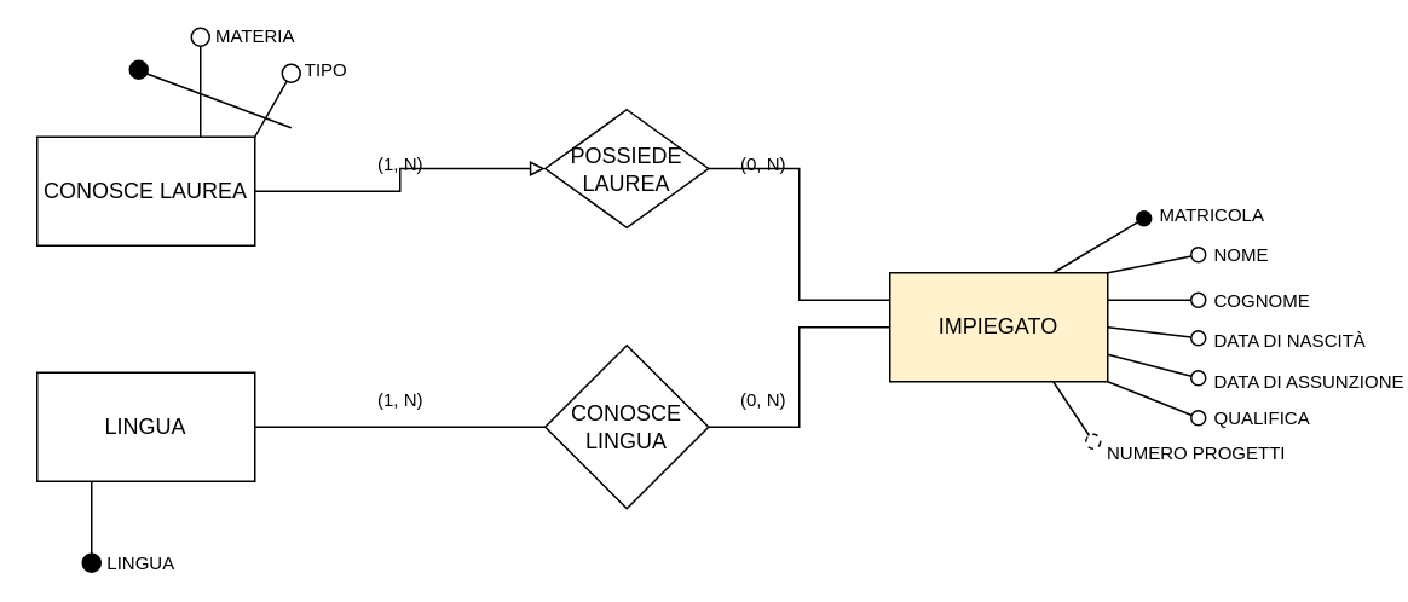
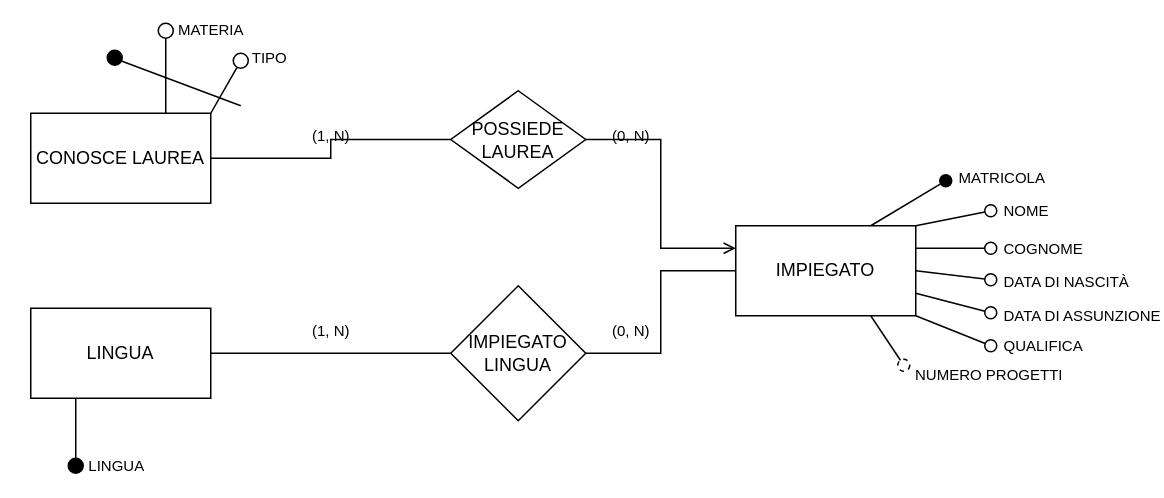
  <mxCell id="0" />
  <mxCell id="1" parent="0" />
  <mxCell id="2" value="MATRICOLA" style="rounded=0;orthogonalLoop=1;jettySize=auto;html=1;endArrow=oval;endFill=1;labelPosition=right;verticalLabelPosition=top;align=left;verticalAlign=bottom;fontSize=10;endSize=8;spacingLeft=32;spacingTop=0;spacingBottom=8;" parent="1" edge="1"><mxGeometry relative="1" as="geometry"><mxPoint x="630" y="120" as="targetPoint" /><mxPoint x="580" y="150" as="sourcePoint" /></mxGeometry></mxCell>
  <mxCell id="3" value="NOME" style="edgeStyle=none;rounded=0;orthogonalLoop=1;jettySize=auto;html=1;exitX=1;exitY=0;exitDx=0;exitDy=0;fontSize=10;endArrow=oval;endFill=0;endSize=8;spacingTop=0;spacingLeft=32;labelPosition=right;verticalLabelPosition=top;align=left;verticalAlign=bottom;spacingBottom=-4;" parent="1" source="9" edge="1"><mxGeometry relative="1" as="geometry"><mxPoint x="660" y="140" as="targetPoint" /></mxGeometry></mxCell>
  <mxCell id="4" value="COGNOME" style="edgeStyle=none;rounded=0;orthogonalLoop=1;jettySize=auto;html=1;exitX=1;exitY=0.25;exitDx=0;exitDy=0;fontSize=10;endArrow=oval;endFill=0;endSize=8;labelPosition=right;verticalLabelPosition=middle;align=left;verticalAlign=middle;spacingLeft=32;spacingTop=0;" parent="1" source="9" edge="1"><mxGeometry relative="1" as="geometry"><mxPoint x="660" y="165" as="targetPoint" /></mxGeometry></mxCell>
  <mxCell id="5" value="DATA DI NASCITÀ" style="edgeStyle=none;rounded=0;orthogonalLoop=1;jettySize=auto;html=1;exitX=1;exitY=0.5;exitDx=0;exitDy=0;fontSize=10;endArrow=oval;endFill=0;endSize=8;labelPosition=right;verticalLabelPosition=middle;align=left;verticalAlign=middle;spacingLeft=32;spacingTop=8;spacingBottom=0;" parent="1" source="9" edge="1"><mxGeometry relative="1" as="geometry"><mxPoint x="660" y="186" as="targetPoint" /></mxGeometry></mxCell>
  <mxCell id="6" value="DATA DI ASSUNZIONE" style="edgeStyle=none;rounded=0;orthogonalLoop=1;jettySize=auto;html=1;exitX=1;exitY=0.75;exitDx=0;exitDy=0;fontSize=10;endArrow=oval;endFill=0;endSize=8;labelPosition=right;verticalLabelPosition=middle;align=left;verticalAlign=middle;spacingLeft=32;spacingTop=16;" parent="1" source="9" edge="1"><mxGeometry relative="1" as="geometry"><mxPoint x="660" y="208" as="targetPoint" /></mxGeometry></mxCell>
  <mxCell id="7" value="QUALIFICA" style="edgeStyle=none;rounded=0;orthogonalLoop=1;jettySize=auto;html=1;exitX=1;exitY=1;exitDx=0;exitDy=0;fontSize=10;endArrow=oval;endFill=0;endSize=8;labelPosition=right;verticalLabelPosition=bottom;align=left;verticalAlign=top;spacingLeft=32;spacingBottom=0;spacingTop=-2;" parent="1" source="9" edge="1"><mxGeometry relative="1" as="geometry"><mxPoint x="660" y="230" as="targetPoint" /></mxGeometry></mxCell>
  <mxCell id="8" value="NUMERO PROGETTI" style="rounded=0;orthogonalLoop=1;jettySize=auto;html=1;exitX=0.75;exitY=1;exitDx=0;exitDy=0;endArrow=none;endFill=0;spacingBottom=-48;spacingLeft=18;fontSize=10;align=left;" parent="1" source="9" edge="1"><mxGeometry relative="1" as="geometry"><mxPoint x="600" y="240" as="targetPoint" /></mxGeometry></mxCell>
- <mxCell id="9" value="IMPIEGATO" style="rounded=0;whiteSpace=wrap;html=1;fillColor=#fff2cc;" parent="1" vertex="1"><mxGeometry x="490" y="150" width="120" height="60" as="geometry" /></mxCell>
+ <mxCell id="9" value="IMPIEGATO" style="rounded=0;whiteSpace=wrap;html=1;" parent="1" vertex="1"><mxGeometry x="490" y="150" width="120" height="60" as="geometry" /></mxCell>
  <mxCell id="10" value="" style="ellipse;whiteSpace=wrap;html=1;aspect=fixed;dashed=1;" parent="1" vertex="1"><mxGeometry x="598" y="239" width="8" height="8" as="geometry" /></mxCell>
- <mxCell id="11" style="edgeStyle=orthogonalEdgeStyle;rounded=0;orthogonalLoop=1;jettySize=auto;html=1;exitX=1;exitY=0.5;exitDx=0;exitDy=0;entryX=0;entryY=0.25;entryDx=0;entryDy=0;fontSize=10;endArrow=none;endFill=0;" parent="1" source="12" target="9" edge="1"><mxGeometry relative="1" as="geometry" /></mxCell>
+ <mxCell id="11" style="edgeStyle=orthogonalEdgeStyle;rounded=0;orthogonalLoop=1;jettySize=auto;html=1;exitX=1;exitY=0.5;exitDx=0;exitDy=0;entryX=0;entryY=0.25;entryDx=0;entryDy=0;fontSize=10;endArrow=open;endFill=0;" parent="1" source="12" target="9" edge="1"><mxGeometry relative="1" as="geometry" /></mxCell>
  <mxCell id="12" value="POSSIEDE LAUREA" style="rhombus;html=1;fontSize=12;whiteSpace=wrap;" parent="1" vertex="1"><mxGeometry x="300" y="60" width="90" height="65" as="geometry" /></mxCell>
  <mxCell id="13" style="edgeStyle=orthogonalEdgeStyle;rounded=0;orthogonalLoop=1;jettySize=auto;html=1;exitX=1;exitY=0.5;exitDx=0;exitDy=0;entryX=0;entryY=0.5;entryDx=0;entryDy=0;fontSize=10;endArrow=none;endFill=0;" parent="1" source="14" target="9" edge="1"><mxGeometry relative="1" as="geometry" /></mxCell>
- <mxCell id="14" value="CONOSCE LINGUA" style="rhombus;whiteSpace=wrap;html=1;fontSize=12;" parent="1" vertex="1"><mxGeometry x="300" y="190" width="90" height="90" as="geometry" /></mxCell>
- <mxCell id="15" style="edgeStyle=orthogonalEdgeStyle;rounded=0;orthogonalLoop=1;jettySize=auto;html=1;exitX=1;exitY=0.5;exitDx=0;exitDy=0;entryX=0;entryY=0.5;entryDx=0;entryDy=0;fontSize=10;endArrow=block;endFill=0;" parent="1" source="18" target="12" edge="1"><mxGeometry relative="1" as="geometry" /></mxCell>
+ <mxCell id="14" value="IMPIEGATO LINGUA" style="rhombus;whiteSpace=wrap;html=1;fontSize=12;" parent="1" vertex="1"><mxGeometry x="300" y="190" width="90" height="90" as="geometry" /></mxCell>
+ <mxCell id="15" style="edgeStyle=orthogonalEdgeStyle;rounded=0;orthogonalLoop=1;jettySize=auto;html=1;exitX=1;exitY=0.5;exitDx=0;exitDy=0;entryX=0;entryY=0.5;entryDx=0;entryDy=0;fontSize=10;endArrow=none;endFill=0;" parent="1" source="18" target="12" edge="1"><mxGeometry relative="1" as="geometry" /></mxCell>
  <mxCell id="16" value="TIPO" style="edgeStyle=none;rounded=0;orthogonalLoop=1;jettySize=auto;html=1;exitX=1;exitY=0;exitDx=0;exitDy=0;fontSize=10;endArrow=oval;endFill=0;endSize=10;spacingLeft=58;spacingBottom=39;" parent="1" source="18" edge="1"><mxGeometry relative="1" as="geometry"><mxPoint x="160" y="40" as="targetPoint" /></mxGeometry></mxCell>
  <mxCell id="17" value="MATERIA" style="edgeStyle=none;rounded=0;orthogonalLoop=1;jettySize=auto;html=1;exitX=0.75;exitY=0;exitDx=0;exitDy=0;fontSize=10;endArrow=oval;endFill=0;endSize=10;spacingLeft=59;spacingBottom=57;" parent="1" source="18" edge="1"><mxGeometry relative="1" as="geometry"><mxPoint x="110" y="20" as="targetPoint" /></mxGeometry></mxCell>
  <mxCell id="18" value="CONOSCE LAUREA" style="rounded=0;whiteSpace=wrap;html=1;" parent="1" vertex="1"><mxGeometry x="20" y="75" width="120" height="60" as="geometry" /></mxCell>
  <mxCell id="19" style="edgeStyle=orthogonalEdgeStyle;rounded=0;orthogonalLoop=1;jettySize=auto;html=1;exitX=1;exitY=0.5;exitDx=0;exitDy=0;entryX=0;entryY=0.5;entryDx=0;entryDy=0;fontSize=10;endArrow=none;endFill=0;" parent="1" source="21" target="14" edge="1"><mxGeometry relative="1" as="geometry" /></mxCell>
  <mxCell id="20" value="LINGUA" style="rounded=0;orthogonalLoop=1;jettySize=auto;html=1;exitX=0.25;exitY=1;exitDx=0;exitDy=0;fontSize=10;endArrow=oval;endFill=1;endSize=10;spacingLeft=53;spacingBottom=-44;" parent="1" source="21" edge="1"><mxGeometry relative="1" as="geometry"><mxPoint x="50" y="310" as="targetPoint" /></mxGeometry></mxCell>
  <mxCell id="21" value="LINGUA" style="rounded=0;whiteSpace=wrap;html=1;" parent="1" vertex="1"><mxGeometry x="20" y="205" width="120" height="60" as="geometry" /></mxCell>
  <mxCell id="22" value="" style="endArrow=none;html=1;rounded=0;fontSize=10;endSize=10;" parent="1" edge="1"><mxGeometry width="50" height="50" relative="1" as="geometry"><mxPoint x="80" y="40" as="sourcePoint" /><mxPoint x="160" y="70" as="targetPoint" /></mxGeometry></mxCell>
  <mxCell id="23" value="" style="ellipse;whiteSpace=wrap;html=1;aspect=fixed;fontSize=10;fillColor=#000000;" parent="1" vertex="1"><mxGeometry x="71" y="33" width="10" height="10" as="geometry" /></mxCell>
  <mxCell id="24" value="(1, N)" style="text;html=1;align=center;verticalAlign=middle;resizable=0;points=[];autosize=1;strokeColor=none;fillColor=none;fontSize=10;" parent="1" vertex="1"><mxGeometry x="200" y="80" width="40" height="20" as="geometry" /></mxCell>
  <mxCell id="25" value="(1, N)" style="text;html=1;align=center;verticalAlign=middle;resizable=0;points=[];autosize=1;strokeColor=none;fillColor=none;fontSize=10;" parent="1" vertex="1"><mxGeometry x="200" y="210" width="40" height="20" as="geometry" /></mxCell>
  <mxCell id="26" value="(0, N)" style="text;html=1;align=center;verticalAlign=middle;resizable=0;points=[];autosize=1;strokeColor=none;fillColor=none;fontSize=10;" parent="1" vertex="1"><mxGeometry x="400" y="80" width="40" height="20" as="geometry" /></mxCell>
  <mxCell id="27" value="(0, N)" style="text;html=1;align=center;verticalAlign=middle;resizable=0;points=[];autosize=1;strokeColor=none;fillColor=none;fontSize=10;" parent="1" vertex="1"><mxGeometry x="400" y="210" width="40" height="20" as="geometry" /></mxCell>
